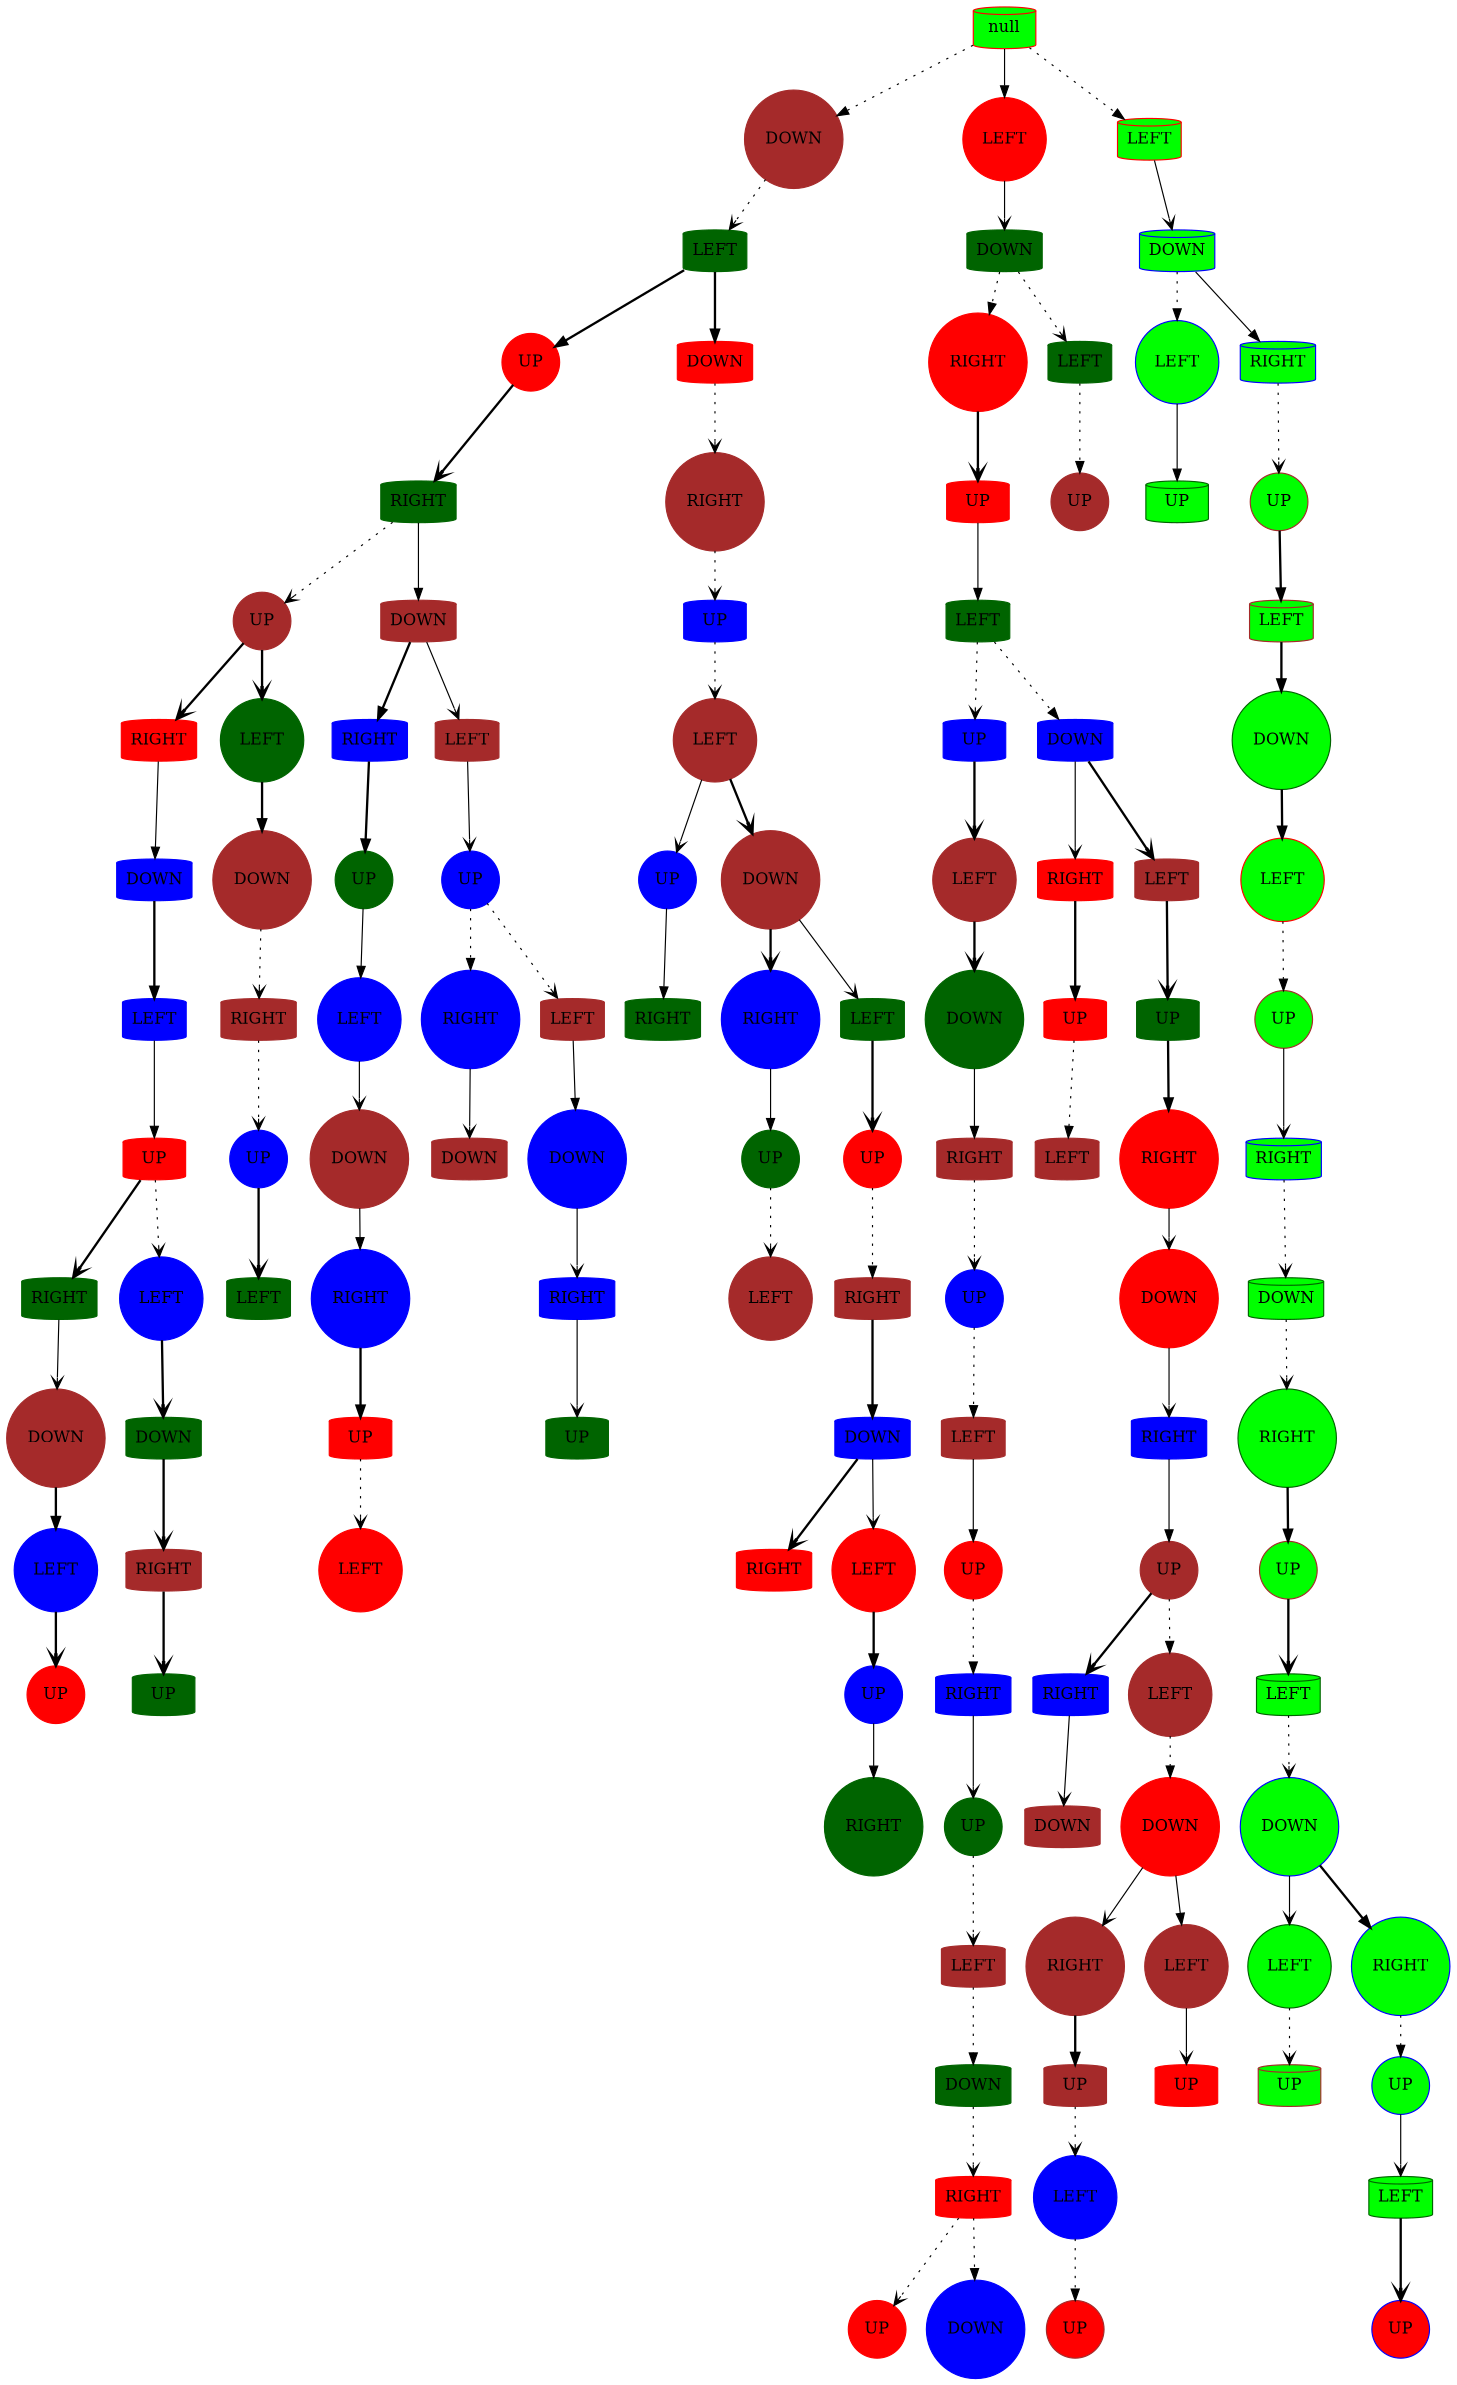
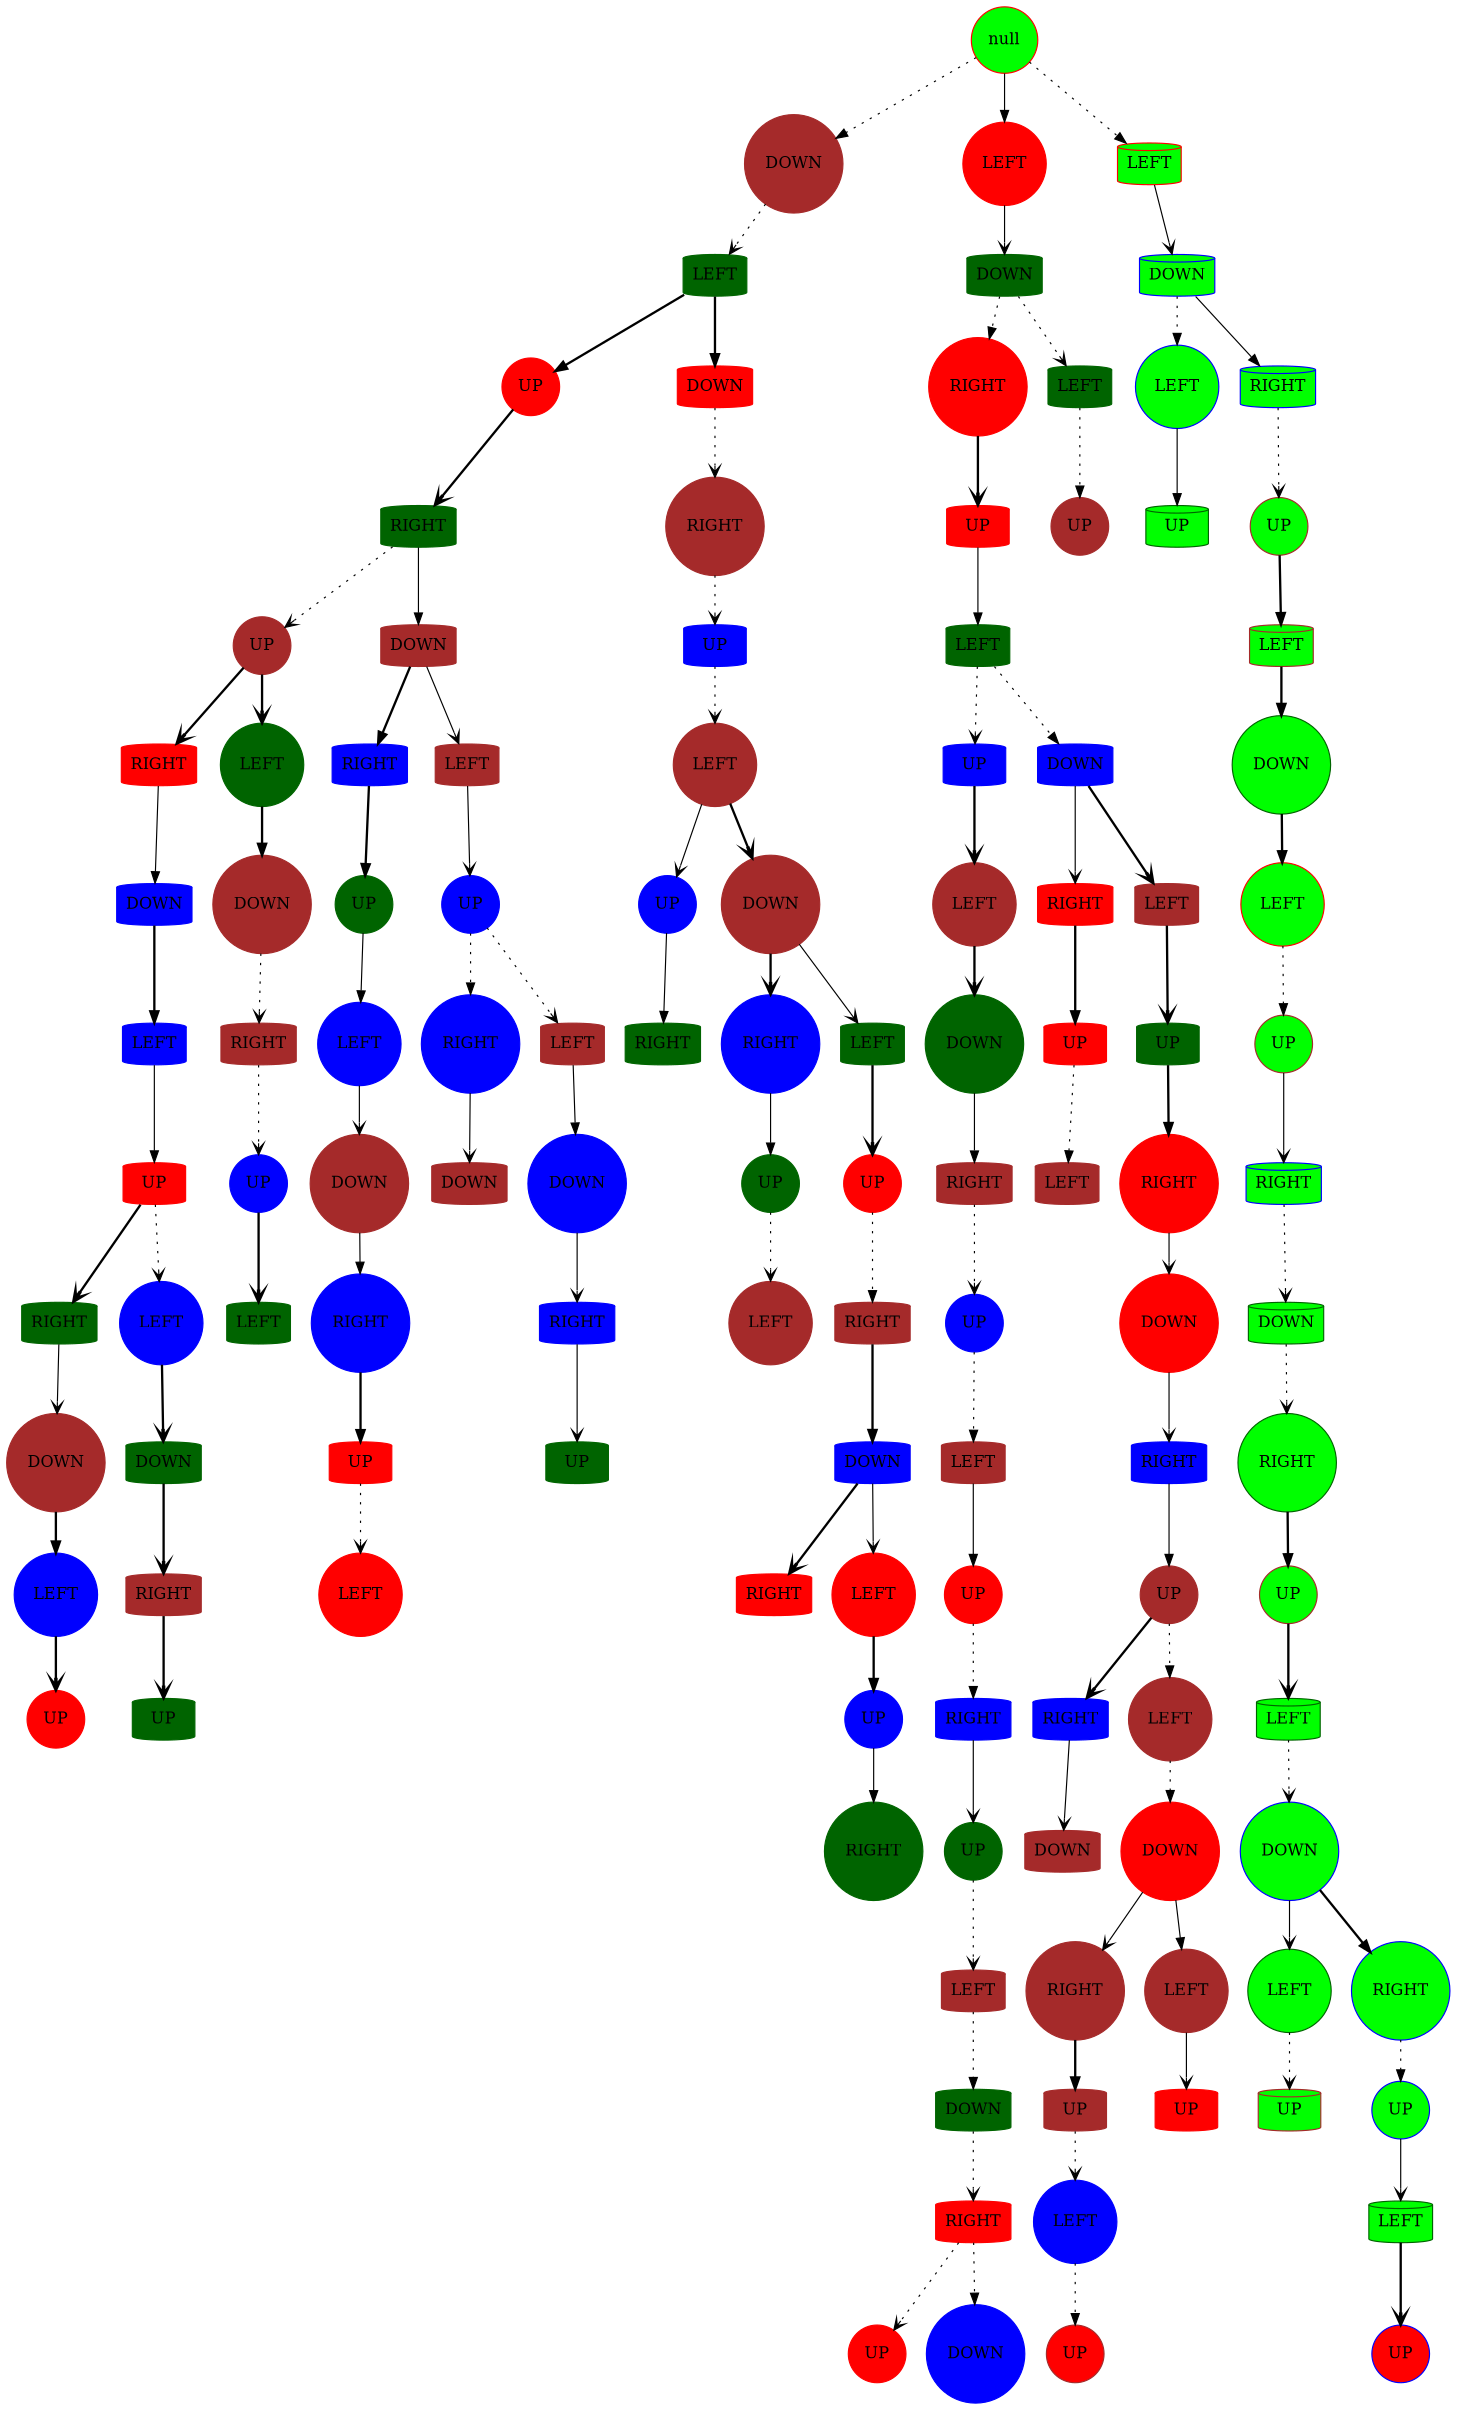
  digraph {
    node [style=filled color=brown shape=cylinder]
    edge [style=dotted arrowhead=vee]
-   n1 [fillcolor=green label=null color=red]
+   n1 [fillcolor=green label=null color=red shape=circle]
    n2 [label=DOWN shape=circle]
    n3 [label=LEFT color=red shape=circle]
    n4 [fillcolor=green label=LEFT color=red]
    n5 [label=LEFT color=darkgreen]
    n6 [label=DOWN color=darkgreen]
    n7 [label=UP color=red shape=circle]
    n8 [label=DOWN color=red]
    n9 [label=RIGHT color=red shape=circle]
    n10 [label=LEFT color=darkgreen]
    n11 [label=RIGHT color=darkgreen]
    n12 [label=RIGHT shape=circle]
    n13 [label=UP color=red]
    n14 [label=UP shape=circle]
    n15 [label=UP shape=circle]
    n16 [label=DOWN]
    n17 [label=UP color=blue]
    n18 [label=LEFT color=darkgreen]
    n19 [label=RIGHT color=red]
    n20 [label=LEFT color=darkgreen shape=circle]
    n21 [label=RIGHT color=blue]
    n22 [label=LEFT]
    n23 [label=LEFT shape=circle]
    n24 [label=UP color=blue]
    n25 [label=DOWN color=blue]
    n26 [label=DOWN color=blue]
    n27 [label=DOWN shape=circle]
    n28 [label=UP color=darkgreen shape=circle]
    n29 [label=UP color=blue shape=circle]
    n30 [label=UP color=blue shape=circle]
    n31 [label=DOWN shape=circle]
    n32 [label=LEFT shape=circle]
    n33 [label=RIGHT color=red]
    n34 [label=LEFT]
    n35 [label=LEFT color=blue]
    n36 [label=RIGHT]
    n37 [label=LEFT color=blue shape=circle]
    n38 [label=RIGHT color=blue shape=circle]
    n39 [label=LEFT]
    n40 [label=RIGHT color=darkgreen]
    n41 [label=RIGHT color=blue shape=circle]
    n42 [label=LEFT color=darkgreen]
    n43 [label=DOWN color=darkgreen shape=circle]
    n44 [label=UP color=red]
    n45 [label=UP color=darkgreen]
    n46 [label=UP color=red]
    n47 [label=UP color=blue shape=circle]
    n48 [label=DOWN shape=circle]
    n49 [label=DOWN]
    n50 [label=DOWN color=blue shape=circle]
    n51 [label=UP color=darkgreen shape=circle]
    n52 [label=UP color=red shape=circle]
    n53 [label=RIGHT]
    n54 [label=LEFT]
    n55 [label=RIGHT color=red shape=circle]
    n56 [label=RIGHT color=darkgreen]
    n57 [label=LEFT color=blue shape=circle]
    n58 [label=LEFT color=darkgreen]
    n59 [label=RIGHT color=blue shape=circle]
    n60 [label=RIGHT color=blue]
    n61 [label=LEFT shape=circle]
    n62 [label=RIGHT]
    n63 [label=UP color=blue shape=circle]
    n64 [label=DOWN color=red shape=circle]
    n65 [label=DOWN shape=circle]
    n66 [label=DOWN color=darkgreen]
    n67 [label=UP color=red]
    n68 [label=UP color=darkgreen]
    n69 [label=DOWN color=blue]
    n70 [label=LEFT]
    n71 [label=RIGHT color=blue]
    n72 [label=LEFT color=blue shape=circle]
    n73 [label=RIGHT]
    n74 [label=LEFT color=red shape=circle]
    n75 [label=RIGHT color=red]
    n76 [label=LEFT color=red shape=circle]
    n77 [label=UP color=red shape=circle]
    n78 [label=UP shape=circle]
    n79 [label=UP color=red shape=circle]
    n80 [label=UP color=darkgreen]
    n81 [label=UP color=blue shape=circle]
    n82 [label=RIGHT color=blue]
    n83 [label=RIGHT color=blue]
    n84 [label=LEFT shape=circle]
    n85 [label=RIGHT color=darkgreen shape=circle]
    n86 [label=UP color=darkgreen shape=circle]
    n87 [label=DOWN]
    n88 [label=DOWN color=red shape=circle]
    n89 [label=LEFT]
    n90 [label=RIGHT shape=circle]
    n91 [label=LEFT shape=circle]
    n92 [label=DOWN color=darkgreen]
    n93 [label=UP]
    n94 [label=UP color=red]
    n95 [label=RIGHT color=red]
    n96 [label=LEFT color=blue shape=circle]
    n97 [label=UP color=red shape=circle]
    n98 [label=DOWN color=blue shape=circle]
    n99 [fillcolor=red label=UP shape=circle]
    n100 [fillcolor=green label=DOWN color=blue]
    n101 [fillcolor=green label=LEFT color=blue shape=circle]
    n102 [fillcolor=green label=RIGHT color=blue]
    n103 [fillcolor=green label=UP color=darkgreen]
    n104 [fillcolor=green label=UP shape=circle]
    n105 [fillcolor=green label=LEFT]
    n106 [fillcolor=green label=DOWN color=darkgreen shape=circle]
    n107 [fillcolor=green label=LEFT color=red shape=circle]
    n108 [fillcolor=green label=UP shape=circle]
    n109 [fillcolor=green label=RIGHT color=blue]
    n110 [fillcolor=green label=DOWN color=darkgreen]
    n111 [fillcolor=green label=RIGHT color=darkgreen shape=circle]
    n112 [fillcolor=green label=UP shape=circle]
    n113 [fillcolor=green label=LEFT color=darkgreen]
    n114 [fillcolor=green label=DOWN color=blue shape=circle]
    n115 [fillcolor=green label=LEFT color=darkgreen shape=circle]
    n116 [fillcolor=green label=RIGHT color=blue shape=circle]
    n117 [fillcolor=green label=UP]
    n118 [fillcolor=green label=UP color=blue shape=circle]
    n119 [fillcolor=green label=LEFT color=darkgreen]
    n120 [fillcolor=red label=UP color=blue shape=circle]
    n1 -> n2 [arrowhead=normal]
    n1 -> n3 [style=solid arrowhead=normal]
    n1 -> n4 [arrowhead=normal]
    n2 -> n5
    n3 -> n6 [style=solid]
    n4 -> n100 [style=solid]
    n5 -> n7 [style=bold arrowhead=normal]
    n5 -> n8 [style=bold arrowhead=normal]
    n6 -> n9 [arrowhead=normal]
    n6 -> n10
    n7 -> n11 [style=bold]
    n8 -> n12
    n9 -> n13 [style=bold]
    n10 -> n14 [arrowhead=normal]
    n11 -> n15
    n11 -> n16 [style=solid arrowhead=normal]
    n12 -> n17
    n13 -> n18 [style=solid arrowhead=normal]
    n15 -> n19 [style=bold]
    n15 -> n20 [style=bold]
    n16 -> n21 [style=bold arrowhead=normal]
    n16 -> n22 [style=solid]
    n17 -> n23
    n18 -> n24
    n18 -> n25 [arrowhead=normal]
    n19 -> n26 [style=solid arrowhead=normal]
    n20 -> n27 [style=bold arrowhead=normal]
    n21 -> n28 [style=bold arrowhead=normal]
    n22 -> n29 [style=solid]
    n23 -> n30 [style=solid]
    n23 -> n31 [style=bold]
    n24 -> n32 [style=bold]
    n25 -> n33 [style=solid]
    n25 -> n34 [style=bold]
    n26 -> n35 [style=bold arrowhead=normal]
    n27 -> n36
    n28 -> n37 [style=solid arrowhead=normal]
    n29 -> n38 [arrowhead=normal]
    n29 -> n39
    n30 -> n40 [style=solid arrowhead=normal]
    n31 -> n41 [style=bold]
    n31 -> n42 [style=solid]
    n32 -> n43 [style=bold]
    n33 -> n44 [style=bold arrowhead=normal]
    n34 -> n45 [style=bold]
    n35 -> n46 [style=solid arrowhead=normal]
    n36 -> n47
    n37 -> n48 [style=solid]
    n38 -> n49 [style=solid]
    n39 -> n50 [style=solid arrowhead=normal]
    n41 -> n51 [style=solid arrowhead=normal]
    n42 -> n52 [style=bold]
    n43 -> n53 [style=solid arrowhead=normal]
    n44 -> n54 [arrowhead=normal]
    n45 -> n55 [style=bold arrowhead=normal]
    n46 -> n56 [style=bold]
    n46 -> n57
    n47 -> n58 [style=bold]
    n48 -> n59 [style=solid arrowhead=normal]
    n50 -> n60 [style=solid]
    n51 -> n61
    n52 -> n62 [arrowhead=normal]
    n53 -> n63
    n55 -> n64 [style=solid]
    n56 -> n65 [style=solid]
    n57 -> n66 [style=bold]
    n59 -> n67 [style=bold arrowhead=normal]
    n60 -> n68 [style=solid]
    n62 -> n69 [style=bold arrowhead=normal]
    n63 -> n70 [arrowhead=normal]
    n64 -> n71 [style=solid]
    n65 -> n72 [style=bold arrowhead=normal]
    n66 -> n73 [style=bold]
    n67 -> n74
    n69 -> n75 [style=bold]
    n69 -> n76 [style=solid]
    n70 -> n77 [style=solid arrowhead=normal]
    n71 -> n78 [style=solid arrowhead=normal]
    n72 -> n79 [style=bold]
    n73 -> n80 [style=bold]
    n76 -> n81 [style=bold arrowhead=normal]
    n77 -> n82 [arrowhead=normal]
    n78 -> n83 [style=bold]
    n78 -> n84 [arrowhead=normal]
    n81 -> n85 [style=solid arrowhead=normal]
    n82 -> n86 [style=solid]
    n83 -> n87 [style=solid]
    n84 -> n88 [arrowhead=normal]
    n86 -> n89
    n88 -> n90 [style=solid]
    n88 -> n91 [style=solid arrowhead=normal]
    n89 -> n92 [arrowhead=normal]
    n90 -> n93 [style=bold arrowhead=normal]
    n91 -> n94 [style=solid]
    n92 -> n95
    n93 -> n96
    n95 -> n97
    n95 -> n98 [arrowhead=normal]
    n96 -> n99 [arrowhead=normal]
    n100 -> n101 [arrowhead=normal]
    n100 -> n102 [style=solid arrowhead=normal]
    n101 -> n103 [style=solid arrowhead=normal]
    n102 -> n104
    n104 -> n105 [style=bold arrowhead=normal]
    n105 -> n106 [style=bold arrowhead=normal]
    n106 -> n107 [style=bold arrowhead=normal]
    n107 -> n108 [arrowhead=normal]
    n108 -> n109 [style=solid]
    n109 -> n110
    n110 -> n111
    n111 -> n112 [style=bold arrowhead=normal]
    n112 -> n113 [style=bold]
    n113 -> n114
    n114 -> n115 [style=solid]
    n114 -> n116 [style=bold arrowhead=normal]
    n115 -> n117
    n116 -> n118 [arrowhead=normal]
    n118 -> n119 [style=solid]
    n119 -> n120 [style=bold]
  }
